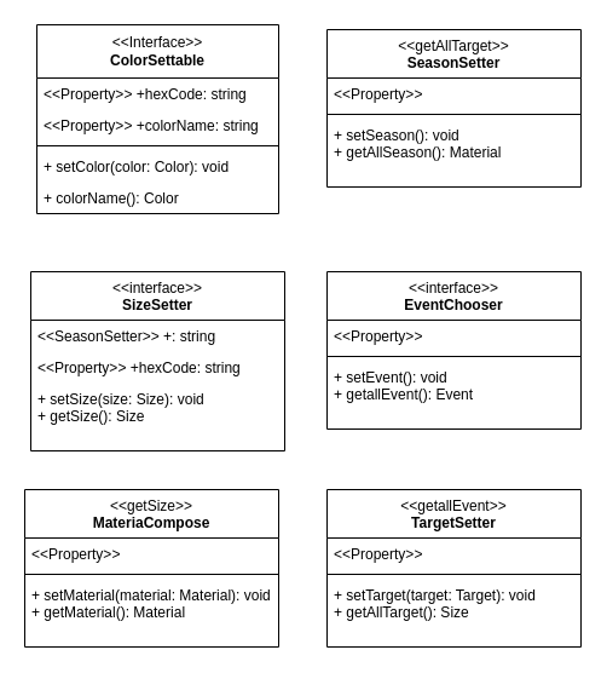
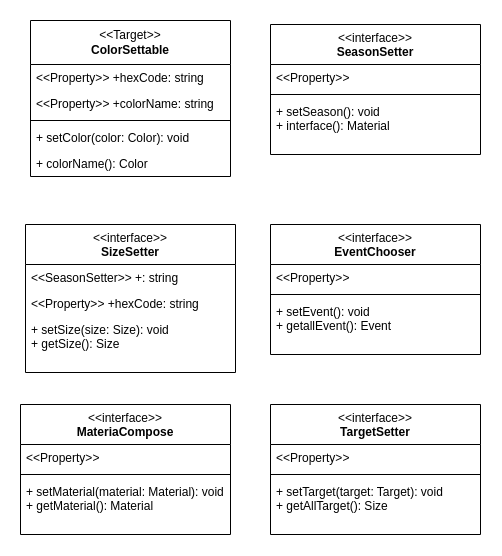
  <mxCell id="0" />
  <mxCell id="1" parent="0" />
  <mxCell id="2" value="&lt;span style=&quot;font-weight: normal;&quot;&gt;&amp;lt;&amp;lt;interface&amp;gt;&amp;gt;&lt;/span&gt;&lt;div&gt;SizeSetter&lt;/div&gt;" style="swimlane;fontStyle=1;align=center;verticalAlign=top;childLayout=stackLayout;horizontal=1;startSize=40;horizontalStack=0;resizeParent=1;resizeParentMax=0;resizeLast=0;collapsible=1;marginBottom=0;whiteSpace=wrap;html=1;" vertex="1" parent="1"><mxGeometry x="25" y="224" width="210" height="148" as="geometry"><mxRectangle x="130" y="430" width="140" height="40" as="alternateBounds" /></mxGeometry></mxCell>
  <mxCell id="3" value="&amp;lt;&amp;lt;SeasonSetter&amp;gt;&amp;gt; +: string&lt;div&gt;&lt;br&gt;&lt;/div&gt;" style="text;strokeColor=none;fillColor=none;align=left;verticalAlign=top;spacingLeft=4;spacingRight=4;overflow=hidden;rotatable=0;points=[[0,0.5],[1,0.5]];portConstraint=eastwest;whiteSpace=wrap;html=1;" vertex="1" parent="2"><mxGeometry y="40" width="210" height="26" as="geometry" /></mxCell>
  <mxCell id="4" value="&amp;lt;&amp;lt;Property&amp;gt;&amp;gt; +hexCode: string&lt;div&gt;&lt;br&gt;&lt;/div&gt;" style="text;strokeColor=none;fillColor=none;align=left;verticalAlign=top;spacingLeft=4;spacingRight=4;overflow=hidden;rotatable=0;points=[[0,0.5],[1,0.5]];portConstraint=eastwest;whiteSpace=wrap;html=1;" vertex="1" parent="2"><mxGeometry y="66" width="210" height="26" as="geometry" /></mxCell>
  <mxCell id="5" value="+ setSize(size: Size): void&lt;div&gt;+ getSize(): Size&lt;/div&gt;" style="text;strokeColor=none;fillColor=none;align=left;verticalAlign=top;spacingLeft=4;spacingRight=4;overflow=hidden;rotatable=0;points=[[0,0.5],[1,0.5]];portConstraint=eastwest;whiteSpace=wrap;html=1;" vertex="1" parent="2"><mxGeometry y="92" width="210" height="56" as="geometry" /></mxCell>
- <mxCell id="6" value="&lt;span style=&quot;font-weight: normal;&quot;&gt;&amp;lt;&amp;lt;getSize&amp;gt;&amp;gt;&lt;/span&gt;&lt;div&gt;MateriaCompose&lt;/div&gt;" style="swimlane;fontStyle=1;align=center;verticalAlign=top;childLayout=stackLayout;horizontal=1;startSize=40;horizontalStack=0;resizeParent=1;resizeParentMax=0;resizeLast=0;collapsible=1;marginBottom=0;whiteSpace=wrap;html=1;" vertex="1" parent="1"><mxGeometry x="20" y="404" width="210" height="130" as="geometry" /></mxCell>
+ <mxCell id="6" value="&lt;span style=&quot;font-weight: normal;&quot;&gt;&amp;lt;&amp;lt;interface&amp;gt;&amp;gt;&lt;/span&gt;&lt;div&gt;MateriaCompose&lt;/div&gt;" style="swimlane;fontStyle=1;align=center;verticalAlign=top;childLayout=stackLayout;horizontal=1;startSize=40;horizontalStack=0;resizeParent=1;resizeParentMax=0;resizeLast=0;collapsible=1;marginBottom=0;whiteSpace=wrap;html=1;" vertex="1" parent="1"><mxGeometry x="20" y="404" width="210" height="130" as="geometry" /></mxCell>
  <mxCell id="7" value="&amp;lt;&amp;lt;Property&amp;gt;&amp;gt;" style="text;strokeColor=none;fillColor=none;align=left;verticalAlign=top;spacingLeft=4;spacingRight=4;overflow=hidden;rotatable=0;points=[[0,0.5],[1,0.5]];portConstraint=eastwest;whiteSpace=wrap;html=1;" vertex="1" parent="6"><mxGeometry y="40" width="210" height="26" as="geometry" /></mxCell>
  <mxCell id="8" value="" style="line;strokeWidth=1;fillColor=none;align=left;verticalAlign=middle;spacingTop=-1;spacingLeft=3;spacingRight=3;rotatable=0;labelPosition=right;points=[];portConstraint=eastwest;strokeColor=inherit;" vertex="1" parent="6"><mxGeometry y="66" width="210" height="8" as="geometry" /></mxCell>
  <mxCell id="9" value="+ setMaterial(material: Material): void&lt;div&gt;+ getMaterial(): Material&lt;/div&gt;" style="text;strokeColor=none;fillColor=none;align=left;verticalAlign=top;spacingLeft=4;spacingRight=4;overflow=hidden;rotatable=0;points=[[0,0.5],[1,0.5]];portConstraint=eastwest;whiteSpace=wrap;html=1;" vertex="1" parent="6"><mxGeometry y="74" width="210" height="56" as="geometry" /></mxCell>
- <mxCell id="10" value="&lt;span style=&quot;font-weight: normal;&quot;&gt;&amp;lt;&amp;lt;getAllTarget&amp;gt;&amp;gt;&lt;/span&gt;&lt;div&gt;SeasonSetter&lt;/div&gt;" style="swimlane;fontStyle=1;align=center;verticalAlign=top;childLayout=stackLayout;horizontal=1;startSize=40;horizontalStack=0;resizeParent=1;resizeParentMax=0;resizeLast=0;collapsible=1;marginBottom=0;whiteSpace=wrap;html=1;" vertex="1" parent="1"><mxGeometry x="270" y="24" width="210" height="130" as="geometry" /></mxCell>
+ <mxCell id="10" value="&lt;span style=&quot;font-weight: normal;&quot;&gt;&amp;lt;&amp;lt;interface&amp;gt;&amp;gt;&lt;/span&gt;&lt;div&gt;SeasonSetter&lt;/div&gt;" style="swimlane;fontStyle=1;align=center;verticalAlign=top;childLayout=stackLayout;horizontal=1;startSize=40;horizontalStack=0;resizeParent=1;resizeParentMax=0;resizeLast=0;collapsible=1;marginBottom=0;whiteSpace=wrap;html=1;" vertex="1" parent="1"><mxGeometry x="270" y="24" width="210" height="130" as="geometry" /></mxCell>
  <mxCell id="11" value="&amp;lt;&amp;lt;Property&amp;gt;&amp;gt;" style="text;strokeColor=none;fillColor=none;align=left;verticalAlign=top;spacingLeft=4;spacingRight=4;overflow=hidden;rotatable=0;points=[[0,0.5],[1,0.5]];portConstraint=eastwest;whiteSpace=wrap;html=1;" vertex="1" parent="10"><mxGeometry y="40" width="210" height="26" as="geometry" /></mxCell>
  <mxCell id="12" value="" style="line;strokeWidth=1;fillColor=none;align=left;verticalAlign=middle;spacingTop=-1;spacingLeft=3;spacingRight=3;rotatable=0;labelPosition=right;points=[];portConstraint=eastwest;strokeColor=inherit;" vertex="1" parent="10"><mxGeometry y="66" width="210" height="8" as="geometry" /></mxCell>
- <mxCell id="13" value="+ setSeason(): void&lt;div&gt;+ getAllSeason(): Material&lt;/div&gt;" style="text;strokeColor=none;fillColor=none;align=left;verticalAlign=top;spacingLeft=4;spacingRight=4;overflow=hidden;rotatable=0;points=[[0,0.5],[1,0.5]];portConstraint=eastwest;whiteSpace=wrap;html=1;" vertex="1" parent="10"><mxGeometry y="74" width="210" height="56" as="geometry" /></mxCell>
+ <mxCell id="13" value="+ setSeason(): void&lt;div&gt;+ interface(): Material&lt;/div&gt;" style="text;strokeColor=none;fillColor=none;align=left;verticalAlign=top;spacingLeft=4;spacingRight=4;overflow=hidden;rotatable=0;points=[[0,0.5],[1,0.5]];portConstraint=eastwest;whiteSpace=wrap;html=1;" vertex="1" parent="10"><mxGeometry y="74" width="210" height="56" as="geometry" /></mxCell>
  <mxCell id="14" value="&lt;span style=&quot;font-weight: normal;&quot;&gt;&amp;lt;&amp;lt;interface&amp;gt;&amp;gt;&lt;/span&gt;&lt;div&gt;EventChooser&lt;/div&gt;" style="swimlane;fontStyle=1;align=center;verticalAlign=top;childLayout=stackLayout;horizontal=1;startSize=40;horizontalStack=0;resizeParent=1;resizeParentMax=0;resizeLast=0;collapsible=1;marginBottom=0;whiteSpace=wrap;html=1;" vertex="1" parent="1"><mxGeometry x="270" y="224" width="210" height="130" as="geometry" /></mxCell>
  <mxCell id="15" value="&amp;lt;&amp;lt;Property&amp;gt;&amp;gt;" style="text;strokeColor=none;fillColor=none;align=left;verticalAlign=top;spacingLeft=4;spacingRight=4;overflow=hidden;rotatable=0;points=[[0,0.5],[1,0.5]];portConstraint=eastwest;whiteSpace=wrap;html=1;" vertex="1" parent="14"><mxGeometry y="40" width="210" height="26" as="geometry" /></mxCell>
  <mxCell id="16" value="" style="line;strokeWidth=1;fillColor=none;align=left;verticalAlign=middle;spacingTop=-1;spacingLeft=3;spacingRight=3;rotatable=0;labelPosition=right;points=[];portConstraint=eastwest;strokeColor=inherit;" vertex="1" parent="14"><mxGeometry y="66" width="210" height="8" as="geometry" /></mxCell>
  <mxCell id="17" value="+ setEvent(): void&lt;div&gt;+ getallEvent(): Event&lt;/div&gt;" style="text;strokeColor=none;fillColor=none;align=left;verticalAlign=top;spacingLeft=4;spacingRight=4;overflow=hidden;rotatable=0;points=[[0,0.5],[1,0.5]];portConstraint=eastwest;whiteSpace=wrap;html=1;" vertex="1" parent="14"><mxGeometry y="74" width="210" height="56" as="geometry" /></mxCell>
- <mxCell id="18" value="&lt;span style=&quot;font-weight: normal;&quot;&gt;&amp;lt;&amp;lt;getallEvent&amp;gt;&amp;gt;&lt;/span&gt;&lt;div&gt;TargetSetter&lt;/div&gt;" style="swimlane;fontStyle=1;align=center;verticalAlign=top;childLayout=stackLayout;horizontal=1;startSize=40;horizontalStack=0;resizeParent=1;resizeParentMax=0;resizeLast=0;collapsible=1;marginBottom=0;whiteSpace=wrap;html=1;" vertex="1" parent="1"><mxGeometry x="270" y="404" width="210" height="130" as="geometry" /></mxCell>
+ <mxCell id="18" value="&lt;span style=&quot;font-weight: normal;&quot;&gt;&amp;lt;&amp;lt;interface&amp;gt;&amp;gt;&lt;/span&gt;&lt;div&gt;TargetSetter&lt;/div&gt;" style="swimlane;fontStyle=1;align=center;verticalAlign=top;childLayout=stackLayout;horizontal=1;startSize=40;horizontalStack=0;resizeParent=1;resizeParentMax=0;resizeLast=0;collapsible=1;marginBottom=0;whiteSpace=wrap;html=1;" vertex="1" parent="1"><mxGeometry x="270" y="404" width="210" height="130" as="geometry" /></mxCell>
  <mxCell id="19" value="&amp;lt;&amp;lt;Property&amp;gt;&amp;gt;" style="text;strokeColor=none;fillColor=none;align=left;verticalAlign=top;spacingLeft=4;spacingRight=4;overflow=hidden;rotatable=0;points=[[0,0.5],[1,0.5]];portConstraint=eastwest;whiteSpace=wrap;html=1;" vertex="1" parent="18"><mxGeometry y="40" width="210" height="26" as="geometry" /></mxCell>
  <mxCell id="20" value="" style="line;strokeWidth=1;fillColor=none;align=left;verticalAlign=middle;spacingTop=-1;spacingLeft=3;spacingRight=3;rotatable=0;labelPosition=right;points=[];portConstraint=eastwest;strokeColor=inherit;" vertex="1" parent="18"><mxGeometry y="66" width="210" height="8" as="geometry" /></mxCell>
  <mxCell id="21" value="+ setTarget(target: Target): void&lt;div&gt;+ getAllTarget(): Size&lt;/div&gt;" style="text;strokeColor=none;fillColor=none;align=left;verticalAlign=top;spacingLeft=4;spacingRight=4;overflow=hidden;rotatable=0;points=[[0,0.5],[1,0.5]];portConstraint=eastwest;whiteSpace=wrap;html=1;" vertex="1" parent="18"><mxGeometry y="74" width="210" height="56" as="geometry" /></mxCell>
- <mxCell id="22" value="&amp;lt;&amp;lt;Interface&amp;gt;&amp;gt;&lt;div&gt;&lt;b&gt;ColorSettable&lt;/b&gt;&lt;/div&gt;" style="swimlane;fontStyle=0;childLayout=stackLayout;horizontal=1;startSize=44;fillColor=none;horizontalStack=0;resizeParent=1;resizeParentMax=0;resizeLast=0;collapsible=1;marginBottom=0;whiteSpace=wrap;html=1;" vertex="1" parent="1"><mxGeometry x="30" y="20" width="200" height="156" as="geometry"><mxRectangle x="140" y="230" width="100" height="30" as="alternateBounds" /></mxGeometry></mxCell>
+ <mxCell id="22" value="&amp;lt;&amp;lt;Target&amp;gt;&amp;gt;&lt;div&gt;&lt;b&gt;ColorSettable&lt;/b&gt;&lt;/div&gt;" style="swimlane;fontStyle=0;childLayout=stackLayout;horizontal=1;startSize=44;fillColor=none;horizontalStack=0;resizeParent=1;resizeParentMax=0;resizeLast=0;collapsible=1;marginBottom=0;whiteSpace=wrap;html=1;" vertex="1" parent="1"><mxGeometry x="30" y="20" width="200" height="156" as="geometry"><mxRectangle x="140" y="230" width="100" height="30" as="alternateBounds" /></mxGeometry></mxCell>
  <mxCell id="23" value="&amp;lt;&amp;lt;Property&amp;gt;&amp;gt; +hexCode: string&lt;div&gt;&lt;br&gt;&lt;/div&gt;" style="text;strokeColor=none;fillColor=none;align=left;verticalAlign=top;spacingLeft=4;spacingRight=4;overflow=hidden;rotatable=0;points=[[0,0.5],[1,0.5]];portConstraint=eastwest;whiteSpace=wrap;html=1;" vertex="1" parent="22"><mxGeometry y="44" width="200" height="26" as="geometry" /></mxCell>
  <mxCell id="24" value="&amp;lt;&amp;lt;Property&amp;gt;&amp;gt; +colorName: string&lt;div&gt;&lt;br&gt;&lt;/div&gt;" style="text;strokeColor=none;fillColor=none;align=left;verticalAlign=top;spacingLeft=4;spacingRight=4;overflow=hidden;rotatable=0;points=[[0,0.5],[1,0.5]];portConstraint=eastwest;whiteSpace=wrap;html=1;" vertex="1" parent="22"><mxGeometry y="70" width="200" height="26" as="geometry" /></mxCell>
  <mxCell id="25" value="" style="line;strokeWidth=1;fillColor=none;align=left;verticalAlign=middle;spacingTop=-1;spacingLeft=3;spacingRight=3;rotatable=0;labelPosition=right;points=[];portConstraint=eastwest;strokeColor=inherit;" vertex="1" parent="22"><mxGeometry y="96" width="200" height="8" as="geometry" /></mxCell>
  <mxCell id="26" value="+ setColor(color: Color): void" style="text;strokeColor=none;fillColor=none;align=left;verticalAlign=top;spacingLeft=4;spacingRight=4;overflow=hidden;rotatable=0;points=[[0,0.5],[1,0.5]];portConstraint=eastwest;whiteSpace=wrap;html=1;" vertex="1" parent="22"><mxGeometry y="104" width="200" height="26" as="geometry" /></mxCell>
  <mxCell id="27" value="+ colorName(): Color" style="text;strokeColor=none;fillColor=none;align=left;verticalAlign=top;spacingLeft=4;spacingRight=4;overflow=hidden;rotatable=0;points=[[0,0.5],[1,0.5]];portConstraint=eastwest;whiteSpace=wrap;html=1;" vertex="1" parent="22"><mxGeometry y="130" width="200" height="26" as="geometry" /></mxCell>
